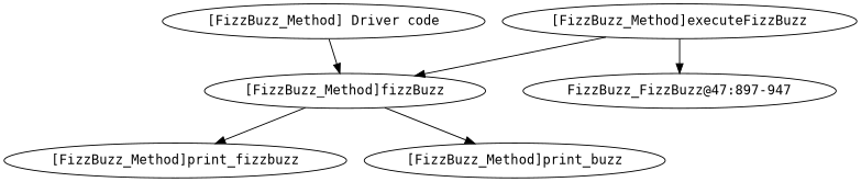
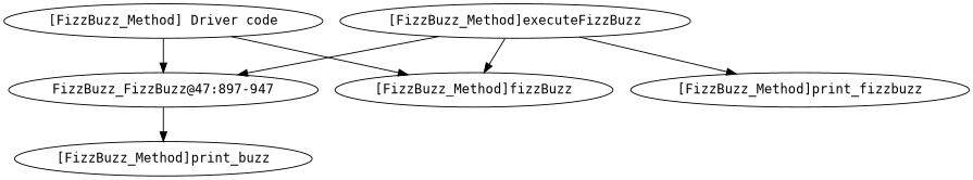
  strict digraph {
    fontname="DejaVu Sans Mono"
    node [fontname="DejaVu Sans Mono"]
    edge [fontname="DejaVu Sans Mono"]
    "[FizzBuzz_Method]executeFizzBuzz"
    "[FizzBuzz_Method]fizzBuzz"
    n3 [label="FizzBuzz_FizzBuzz@47:897-947"]
    "[FizzBuzz_Method]print_fizzbuzz"
    "[FizzBuzz_Method]print_buzz"
    "[FizzBuzz_Method] Driver code"
    "[FizzBuzz_Method]executeFizzBuzz" -> "[FizzBuzz_Method]fizzBuzz"
    "[FizzBuzz_Method]executeFizzBuzz" -> n3
-   "[FizzBuzz_Method]fizzBuzz" -> "[FizzBuzz_Method]print_fizzbuzz"
-   "[FizzBuzz_Method]fizzBuzz" -> "[FizzBuzz_Method]print_buzz"
+   "[FizzBuzz_Method]executeFizzBuzz" -> "[FizzBuzz_Method]print_fizzbuzz"
+   n3 -> "[FizzBuzz_Method]print_buzz"
    "[FizzBuzz_Method] Driver code" -> "[FizzBuzz_Method]fizzBuzz"
+   "[FizzBuzz_Method] Driver code" -> n3
  }
